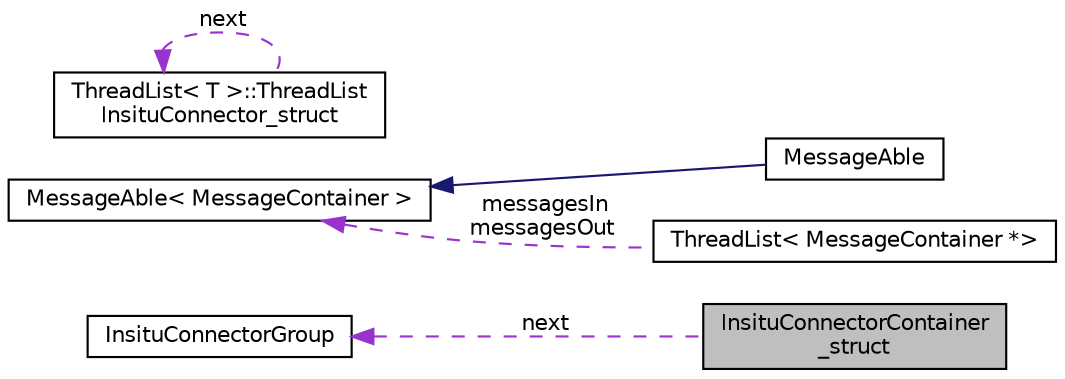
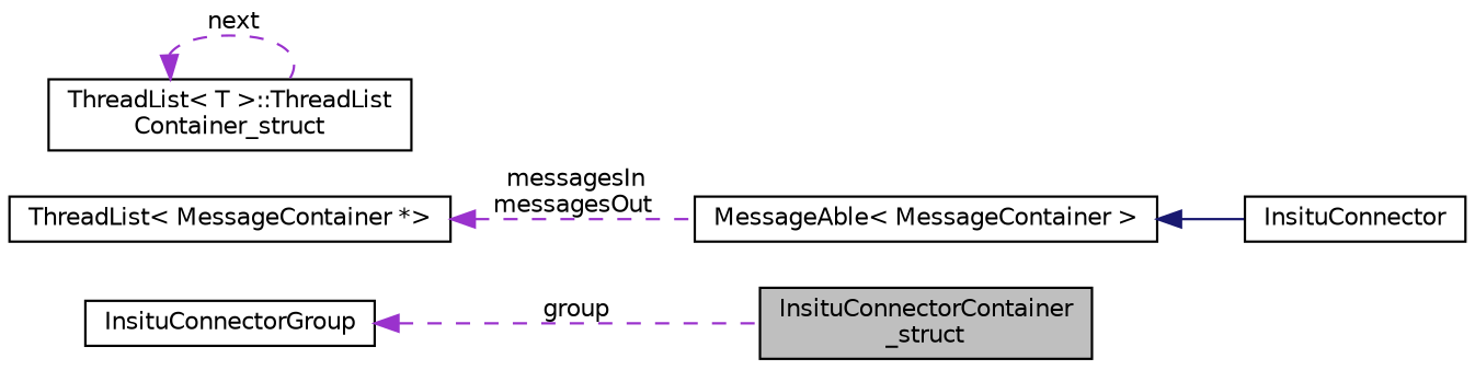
  digraph {
    rankdir=LR
    node [color=black fillcolor=white fontname=Helvetica fontsize=10 shape=record style=filled]
    edge [color=darkorchid3 dir=back fontname=Helvetica fontsize=10 labelfontname=Helvetica labelfontsize=10 style=dashed]
    n1 [fillcolor=grey75 fontcolor=black height=0.2 label="InsituConnectorContainer\l_struct" width=0.4]
-   n2 [height=0.2 label=MessageAble width=0.4]
+   n2 [height=0.2 label=InsituConnector width=0.4]
    n3 [height=0.2 label="MessageAble\< MessageContainer \>" width=0.4]
    n4 [height=0.2 label="ThreadList\< MessageContainer *\>" width=0.4]
-   n5 [height=0.2 label="ThreadList\< T \>::ThreadList\lInsituConnector_struct" width=0.4]
+   n5 [height=0.2 label="ThreadList\< T \>::ThreadList\lContainer_struct" width=0.4]
    n6 [height=0.2 label=InsituConnectorGroup width=0.4]
    n3 -> n2 [color=midnightblue style=solid]
-   n3 -> n4 [label=" messagesIn\nmessagesOut"]
+   n4 -> n3 [label=" messagesIn\nmessagesOut"]
    n5 -> n5 [label=" next"]
-   n6 -> n1 [label=" next"]
+   n6 -> n1 [label=" group"]
  }
